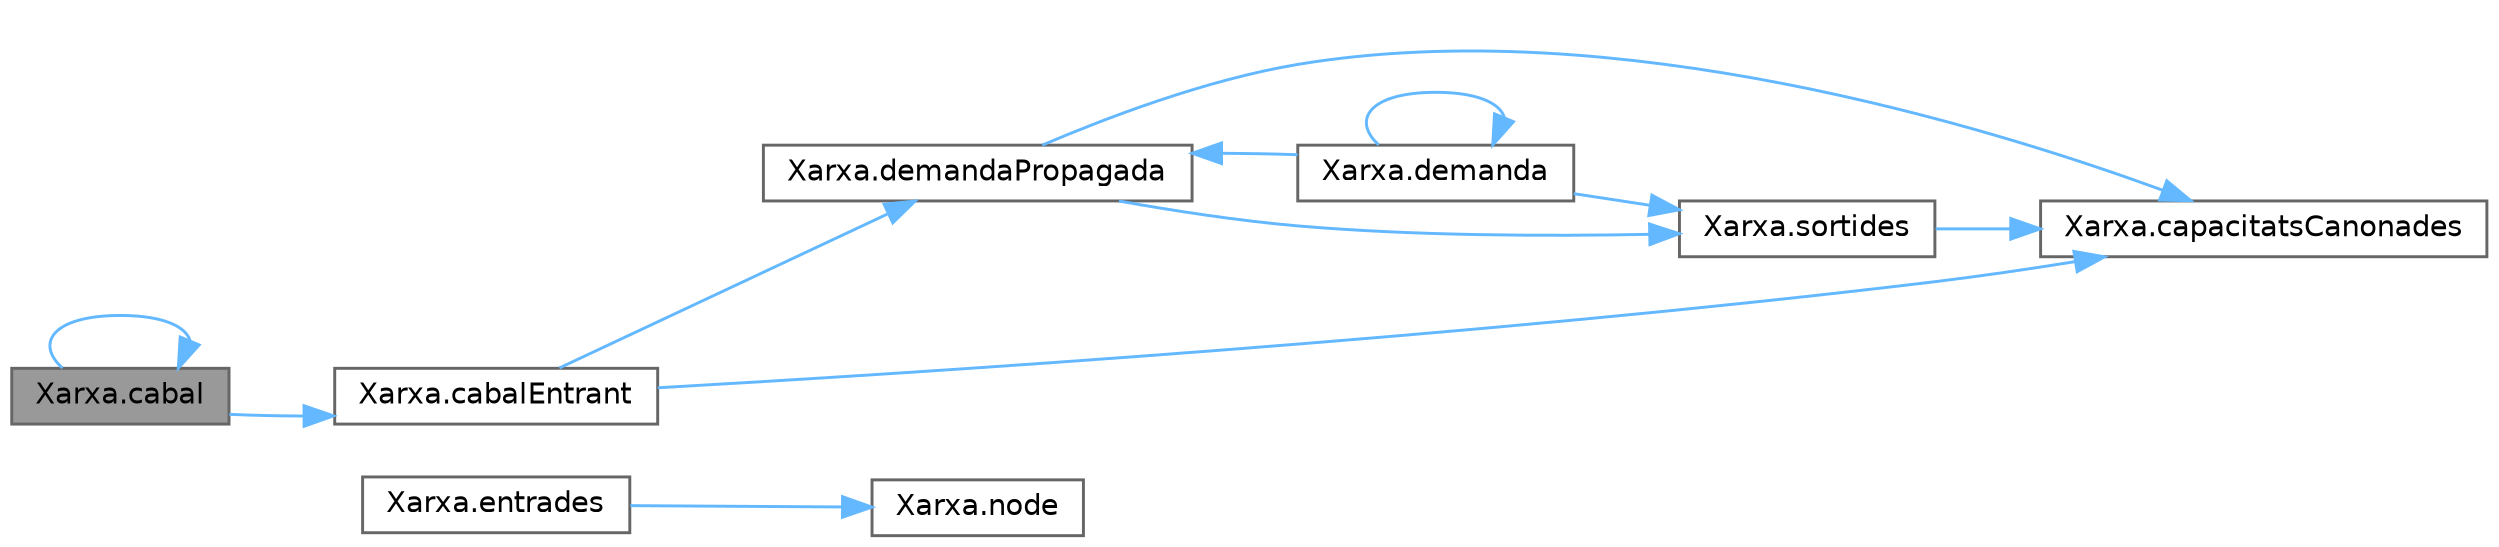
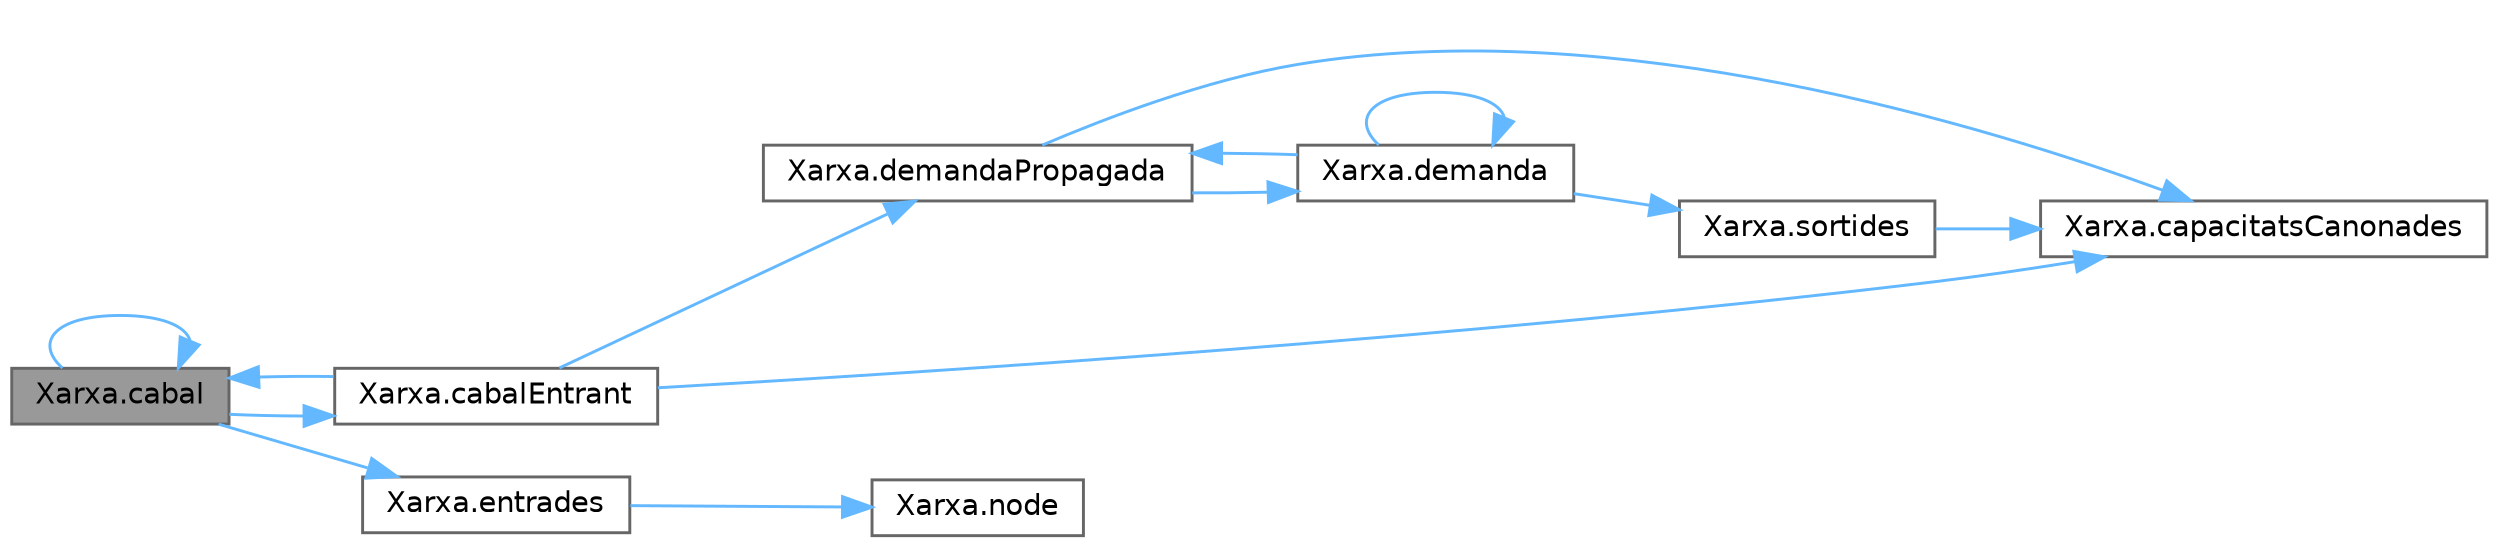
  digraph {
    rankdir=LR
    node [color=grey40 fillcolor=white fontname=Helvetica fontsize=10 shape=box style=filled]
    edge [color=steelblue1 fontname=Helvetica fontsize=10 labelfontname=Helvetica labelfontsize=10 style=solid]
    n1 [color=gray40 fillcolor=grey60 fontcolor=black height=0.2 label="Xarxa.cabal" width=0.4]
    n2 [height=0.2 label="Xarxa.cabalEntrant" width=0.4]
    n3 [height=0.2 label="Xarxa.entrades" width=0.4]
    n4 [height=0.2 label="Xarxa.demandaPropagada" width=0.4]
    n5 [height=0.2 label="Xarxa.capacitatsCanonades" width=0.4]
    n6 [height=0.2 label="Xarxa.demanda" width=0.4]
    n7 [height=0.2 label="Xarxa.sortides" width=0.4]
    n8 [height=0.2 label="Xarxa.node" width=0.4]
    n1 -> n1
    n1 -> n2
+   n1 -> n3
+   n2 -> n1
    n2 -> n4
    n2 -> n5
    n3 -> n8
    n4 -> n5
-   n4 -> n7
+   n4 -> n6
    n6 -> n4
    n6 -> n6
    n6 -> n7
    n7 -> n5
  }
